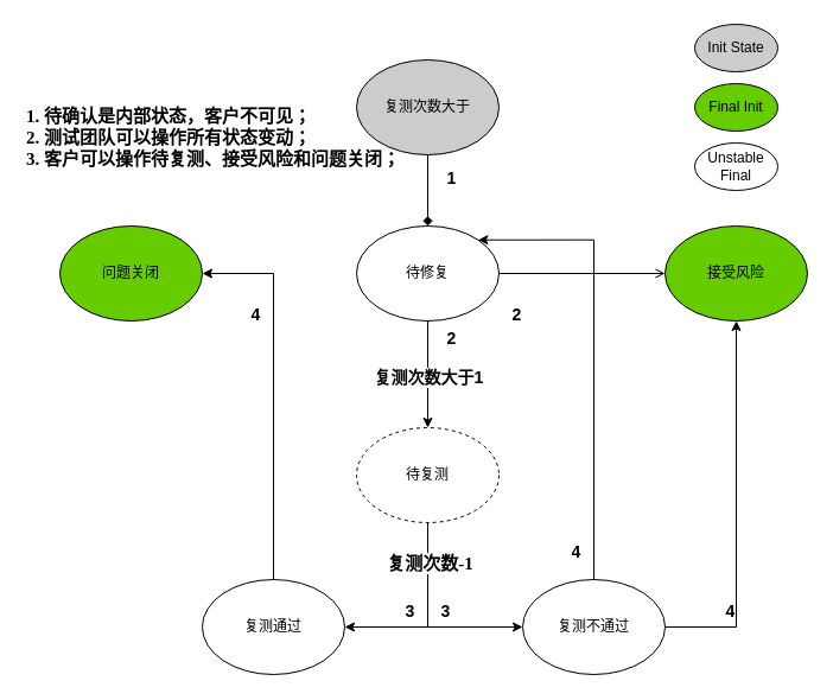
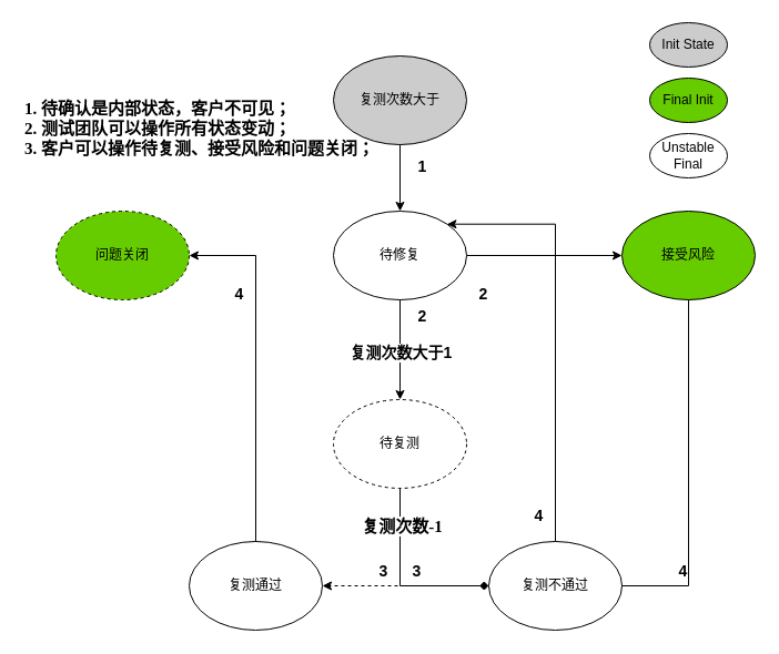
  <mxCell id="0" />
  <mxCell id="1" parent="0" />
  <mxCell id="2" value="复测次数大于" style="ellipse;whiteSpace=wrap;html=1;fillColor=#CCCCCC;" parent="1" vertex="1"><mxGeometry x="300" y="50" width="120" height="80" as="geometry" /></mxCell>
  <mxCell id="3" value="待修复" style="ellipse;whiteSpace=wrap;html=1;" parent="1" vertex="1"><mxGeometry x="300" y="190" width="120" height="80" as="geometry" /></mxCell>
  <mxCell id="4" value="待复测" style="ellipse;whiteSpace=wrap;html=1;dashed=1;" parent="1" vertex="1"><mxGeometry x="300" y="360" width="120" height="80" as="geometry" /></mxCell>
  <mxCell id="5" value="复测通过" style="ellipse;whiteSpace=wrap;html=1;" parent="1" vertex="1"><mxGeometry x="170" y="488" width="120" height="80" as="geometry" /></mxCell>
  <mxCell id="6" value="复测不通过" style="ellipse;whiteSpace=wrap;html=1;" parent="1" vertex="1"><mxGeometry x="440" y="488" width="120" height="80" as="geometry" /></mxCell>
  <mxCell id="7" value="接受风险" style="ellipse;whiteSpace=wrap;html=1;fillColor=#66CC00;" parent="1" vertex="1"><mxGeometry x="560" y="190" width="120" height="80" as="geometry" /></mxCell>
- <mxCell id="8" value="问题关闭" style="ellipse;whiteSpace=wrap;html=1;fillColor=#66CC00;" parent="1" vertex="1"><mxGeometry x="50" y="190" width="120" height="80" as="geometry" /></mxCell>
- <mxCell id="9" value="" style="endArrow=diamond;html=1;rounded=0;exitX=0.5;exitY=1;exitDx=0;exitDy=0;entryX=0.5;entryY=0;entryDx=0;entryDy=0;" parent="1" source="2" target="3" edge="1"><mxGeometry width="50" height="50" relative="1" as="geometry"><mxPoint x="360" y="290" as="sourcePoint" /><mxPoint x="410" y="240" as="targetPoint" /></mxGeometry></mxCell>
+ <mxCell id="8" value="问题关闭" style="ellipse;whiteSpace=wrap;html=1;fillColor=#66CC00;dashed=1;" parent="1" vertex="1"><mxGeometry x="50" y="190" width="120" height="80" as="geometry" /></mxCell>
+ <mxCell id="9" value="" style="endArrow=classic;html=1;rounded=0;exitX=0.5;exitY=1;exitDx=0;exitDy=0;entryX=0.5;entryY=0;entryDx=0;entryDy=0;" parent="1" source="2" target="3" edge="1"><mxGeometry width="50" height="50" relative="1" as="geometry"><mxPoint x="360" y="290" as="sourcePoint" /><mxPoint x="410" y="240" as="targetPoint" /></mxGeometry></mxCell>
  <mxCell id="10" value="" style="endArrow=classic;html=1;rounded=0;exitX=0.5;exitY=1;exitDx=0;exitDy=0;entryX=0.5;entryY=0;entryDx=0;entryDy=0;" parent="1" source="3" target="4" edge="1"><mxGeometry width="50" height="50" relative="1" as="geometry"><mxPoint x="360" y="290" as="sourcePoint" /><mxPoint x="410" y="240" as="targetPoint" /></mxGeometry></mxCell>
  <mxCell id="11" value="&lt;b&gt;&lt;font style=&quot;font-size: 14px;&quot;&gt;复测次数大于1&lt;/font&gt;&lt;/b&gt;" style="edgeLabel;html=1;align=center;verticalAlign=middle;resizable=0;points=[];" parent="10" vertex="1" connectable="0"><mxGeometry x="-0.333" y="2" relative="1" as="geometry"><mxPoint x="-2" y="17" as="offset" /></mxGeometry></mxCell>
- <mxCell id="12" value="" style="endArrow=classic;html=1;rounded=0;exitX=0.5;exitY=1;exitDx=0;exitDy=0;entryX=1;entryY=0.5;entryDx=0;entryDy=0;edgeStyle=orthogonalEdgeStyle;" parent="1" source="4" target="5" edge="1"><mxGeometry width="50" height="50" relative="1" as="geometry"><mxPoint x="360" y="358" as="sourcePoint" /><mxPoint x="410" y="308" as="targetPoint" /></mxGeometry></mxCell>
+ <mxCell id="12" value="" style="endArrow=classic;html=1;rounded=0;exitX=0.5;exitY=1;exitDx=0;exitDy=0;entryX=1;entryY=0.5;entryDx=0;entryDy=0;edgeStyle=orthogonalEdgeStyle;dashed=1;" parent="1" source="4" target="5" edge="1"><mxGeometry width="50" height="50" relative="1" as="geometry"><mxPoint x="360" y="358" as="sourcePoint" /><mxPoint x="410" y="308" as="targetPoint" /></mxGeometry></mxCell>
  <mxCell id="13" value="" style="endArrow=classic;html=1;rounded=0;exitX=0.5;exitY=0;exitDx=0;exitDy=0;entryX=1;entryY=0.5;entryDx=0;entryDy=0;edgeStyle=orthogonalEdgeStyle;" parent="1" source="5" target="8" edge="1"><mxGeometry width="50" height="50" relative="1" as="geometry"><mxPoint x="360" y="390" as="sourcePoint" /><mxPoint x="410" y="340" as="targetPoint" /></mxGeometry></mxCell>
- <mxCell id="14" value="" style="endArrow=classic;html=1;rounded=0;entryX=0;entryY=0.5;entryDx=0;entryDy=0;exitX=0.5;exitY=1;exitDx=0;exitDy=0;edgeStyle=orthogonalEdgeStyle;" parent="1" source="4" target="6" edge="1"><mxGeometry width="50" height="50" relative="1" as="geometry"><mxPoint x="430" y="598" as="sourcePoint" /><mxPoint x="480" y="548" as="targetPoint" /></mxGeometry></mxCell>
+ <mxCell id="14" value="" style="endArrow=diamond;html=1;rounded=0;entryX=0;entryY=0.5;entryDx=0;entryDy=0;exitX=0.5;exitY=1;exitDx=0;exitDy=0;edgeStyle=orthogonalEdgeStyle;" parent="1" source="4" target="6" edge="1"><mxGeometry width="50" height="50" relative="1" as="geometry"><mxPoint x="430" y="598" as="sourcePoint" /><mxPoint x="480" y="548" as="targetPoint" /></mxGeometry></mxCell>
  <mxCell id="15" value="&lt;b&gt;复测次数-1&lt;/b&gt;" style="edgeLabel;html=1;align=center;verticalAlign=middle;resizable=0;points=[];fontSize=15;fontFamily=Georgia;" parent="14" vertex="1" connectable="0"><mxGeometry x="-0.607" y="1" relative="1" as="geometry"><mxPoint as="offset" /></mxGeometry></mxCell>
- <mxCell id="16" value="" style="endArrow=classic;html=1;rounded=0;exitX=1;exitY=0.5;exitDx=0;exitDy=0;entryX=0.5;entryY=1;entryDx=0;entryDy=0;edgeStyle=orthogonalEdgeStyle;" parent="1" source="6" target="7" edge="1"><mxGeometry width="50" height="50" relative="1" as="geometry"><mxPoint x="800" y="340" as="sourcePoint" /><mxPoint x="850" y="290" as="targetPoint" /></mxGeometry></mxCell>
+ <mxCell id="16" value="" style="endArrow=none;html=1;rounded=0;exitX=1;exitY=0.5;exitDx=0;exitDy=0;entryX=0.5;entryY=1;entryDx=0;entryDy=0;edgeStyle=orthogonalEdgeStyle;" parent="1" source="6" target="7" edge="1"><mxGeometry width="50" height="50" relative="1" as="geometry"><mxPoint x="800" y="340" as="sourcePoint" /><mxPoint x="850" y="290" as="targetPoint" /></mxGeometry></mxCell>
  <mxCell id="17" value="" style="endArrow=classic;html=1;rounded=0;entryX=1;entryY=0;entryDx=0;entryDy=0;exitX=0.5;exitY=0;exitDx=0;exitDy=0;edgeStyle=orthogonalEdgeStyle;elbow=vertical;" parent="1" source="6" target="3" edge="1"><mxGeometry width="50" height="50" relative="1" as="geometry"><mxPoint x="360" y="390" as="sourcePoint" /><mxPoint x="410" y="340" as="targetPoint" /><Array as="points"><mxPoint x="500" y="202" /></Array></mxGeometry></mxCell>
- <mxCell id="18" value="" style="endArrow=open;html=1;rounded=0;elbow=vertical;entryX=0;entryY=0.5;entryDx=0;entryDy=0;exitX=1;exitY=0.5;exitDx=0;exitDy=0;edgeStyle=orthogonalEdgeStyle;" parent="1" source="3" target="7" edge="1"><mxGeometry width="50" height="50" relative="1" as="geometry"><mxPoint x="440" y="290" as="sourcePoint" /><mxPoint x="410" y="340" as="targetPoint" /></mxGeometry></mxCell>
+ <mxCell id="18" value="" style="endArrow=classic;html=1;rounded=0;elbow=vertical;entryX=0;entryY=0.5;entryDx=0;entryDy=0;exitX=1;exitY=0.5;exitDx=0;exitDy=0;edgeStyle=orthogonalEdgeStyle;" parent="1" source="3" target="7" edge="1"><mxGeometry width="50" height="50" relative="1" as="geometry"><mxPoint x="440" y="290" as="sourcePoint" /><mxPoint x="410" y="340" as="targetPoint" /></mxGeometry></mxCell>
  <mxCell id="19" value="Unstable Final" style="ellipse;whiteSpace=wrap;html=1;" parent="1" vertex="1"><mxGeometry x="585" y="120" width="70" height="40" as="geometry" /></mxCell>
  <mxCell id="20" value="Final Init" style="ellipse;whiteSpace=wrap;html=1;fillColor=#66CC00;" parent="1" vertex="1"><mxGeometry x="585" y="70" width="70" height="40" as="geometry" /></mxCell>
  <mxCell id="21" value="Init State" style="ellipse;whiteSpace=wrap;html=1;fillColor=#CCCCCC;" parent="1" vertex="1"><mxGeometry x="585" y="20" width="70" height="40" as="geometry" /></mxCell>
  <mxCell id="22" value="&lt;b&gt;1&lt;/b&gt;" style="text;html=1;align=center;verticalAlign=middle;resizable=0;points=[];autosize=1;strokeColor=none;fillColor=none;fontSize=14;" parent="1" vertex="1"><mxGeometry x="365" y="135" width="30" height="30" as="geometry" /></mxCell>
  <mxCell id="23" value="&lt;b&gt;2&lt;/b&gt;" style="text;html=1;align=center;verticalAlign=middle;resizable=0;points=[];autosize=1;strokeColor=none;fillColor=none;fontSize=14;" parent="1" vertex="1"><mxGeometry x="365" y="270" width="30" height="30" as="geometry" /></mxCell>
  <mxCell id="24" value="&lt;b&gt;2&lt;/b&gt;" style="text;html=1;align=center;verticalAlign=middle;resizable=0;points=[];autosize=1;strokeColor=none;fillColor=none;fontSize=14;" parent="1" vertex="1"><mxGeometry x="420" y="250" width="30" height="30" as="geometry" /></mxCell>
  <mxCell id="25" value="&lt;b&gt;3&lt;/b&gt;" style="text;html=1;align=center;verticalAlign=middle;resizable=0;points=[];autosize=1;strokeColor=none;fillColor=none;fontSize=14;" parent="1" vertex="1"><mxGeometry x="360" y="500" width="30" height="30" as="geometry" /></mxCell>
  <mxCell id="26" value="&lt;b&gt;4&lt;/b&gt;" style="text;html=1;align=center;verticalAlign=middle;resizable=0;points=[];autosize=1;strokeColor=none;fillColor=none;fontSize=14;" parent="1" vertex="1"><mxGeometry x="200" y="250" width="30" height="30" as="geometry" /></mxCell>
  <mxCell id="27" value="&lt;b&gt;4&lt;/b&gt;" style="text;html=1;align=center;verticalAlign=middle;resizable=0;points=[];autosize=1;strokeColor=none;fillColor=none;fontSize=14;" parent="1" vertex="1"><mxGeometry x="600" y="500" width="30" height="30" as="geometry" /></mxCell>
  <mxCell id="28" value="&lt;b&gt;3&lt;/b&gt;" style="text;html=1;align=center;verticalAlign=middle;resizable=0;points=[];autosize=1;strokeColor=none;fillColor=none;fontSize=14;" parent="1" vertex="1"><mxGeometry x="330" y="500" width="30" height="30" as="geometry" /></mxCell>
  <mxCell id="29" value="&lt;b style=&quot;font-size: 15px;&quot;&gt;&lt;font face=&quot;Georgia&quot;&gt;1. 待确认是内部状态，客户不可见；&lt;br&gt;2. 测试团队可以操作所有状态变动；&lt;br&gt;3. 客户可以操作待复测、接受风险和问题关闭；&lt;/font&gt;&lt;/b&gt;" style="text;html=1;align=left;verticalAlign=middle;resizable=0;points=[];autosize=1;strokeColor=none;fillColor=none;" parent="1" vertex="1"><mxGeometry x="20" y="80" width="340" height="70" as="geometry" /></mxCell>
  <mxCell id="30" value="&lt;b&gt;4&lt;/b&gt;" style="text;html=1;align=center;verticalAlign=middle;resizable=0;points=[];autosize=1;strokeColor=none;fillColor=none;fontSize=14;" vertex="1" parent="1"><mxGeometry x="470" y="450" width="30" height="30" as="geometry" /></mxCell>
